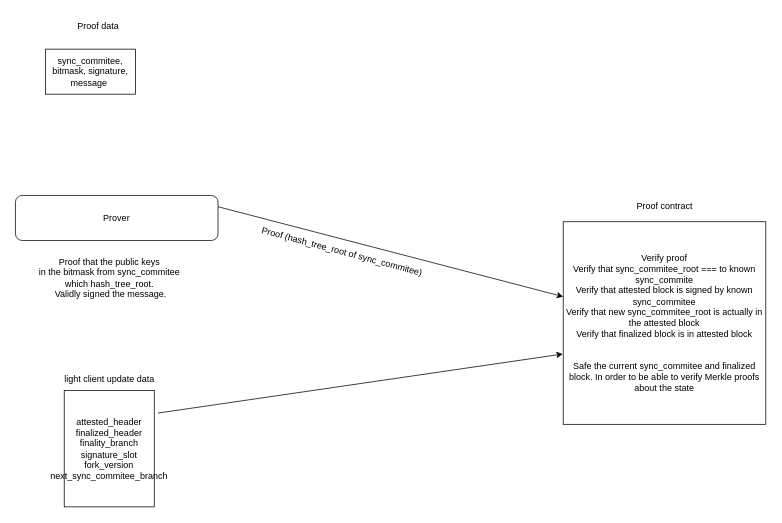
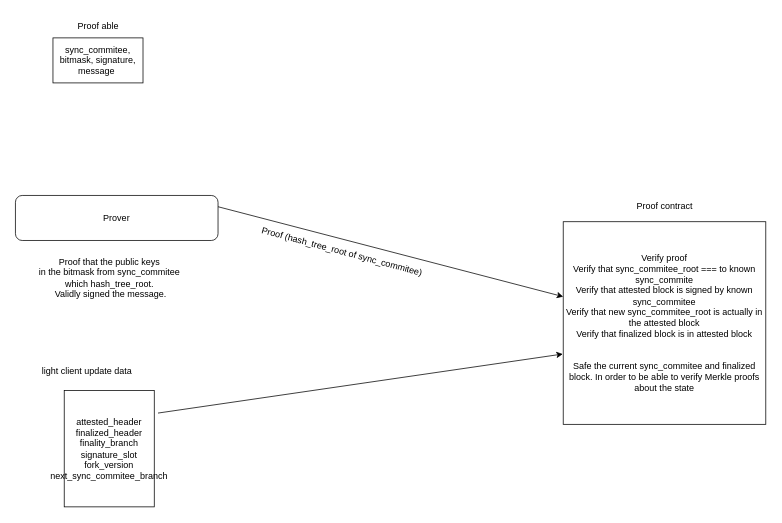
  <mxCell id="0" />
  <mxCell id="1" parent="0" />
  <mxCell id="2" value="Verify proof&lt;br&gt;Verify that sync_commitee_root === to known sync_commite&lt;br&gt;Verify that attested block is signed by known sync_commitee&lt;br&gt;Verify that new sync_commitee_root is actually in the attested block&lt;br&gt;Verify that finalized block is in attested block&lt;br&gt;&lt;br&gt;&lt;br&gt;Safe the current sync_commitee and finalized block. In order to be able to verify Merkle proofs about the state" style="whiteSpace=wrap;html=1;aspect=fixed;" vertex="1" parent="1"><mxGeometry x="750" y="295" width="270" height="270" as="geometry" /></mxCell>
  <mxCell id="3" value="Prover" style="whiteSpace=wrap;html=1;rounded=1;" vertex="1" parent="1"><mxGeometry x="20" y="260" width="270" height="60" as="geometry" /></mxCell>
  <mxCell id="4" value="" style="endArrow=classic;html=1;rounded=0;exitX=1;exitY=0.25;exitDx=0;exitDy=0;" edge="1" parent="1" source="3" target="2"><mxGeometry width="50" height="50" relative="1" as="geometry"><mxPoint x="400" y="600" as="sourcePoint" /><mxPoint x="450" y="550" as="targetPoint" /></mxGeometry></mxCell>
  <mxCell id="5" value="Proof (hash_tree_root of sync_commitee)" style="text;html=1;align=center;verticalAlign=middle;resizable=0;points=[];autosize=1;strokeColor=none;fillColor=none;rotation=15;" vertex="1" parent="1"><mxGeometry x="335" y="320" width="240" height="30" as="geometry" /></mxCell>
- <mxCell id="6" value="sync_commitee, bitmask, signature, message&amp;nbsp;" style="rounded=0;whiteSpace=wrap;html=1;" vertex="1" parent="1"><mxGeometry x="60" y="65" width="120" height="60" as="geometry" /></mxCell>
- <mxCell id="7" value="Proof data" style="text;html=1;align=center;verticalAlign=middle;resizable=0;points=[];autosize=1;strokeColor=none;fillColor=none;" vertex="1" parent="1"><mxGeometry x="90" y="20" width="80" height="30" as="geometry" /></mxCell>
+ <mxCell id="6" value="sync_commitee, bitmask, signature, message&amp;nbsp;" style="rounded=0;whiteSpace=wrap;html=1;" vertex="1" parent="1"><mxGeometry x="70" y="50" width="120" height="60" as="geometry" /></mxCell>
+ <mxCell id="7" value="Proof able" style="text;html=1;align=center;verticalAlign=middle;resizable=0;points=[];autosize=1;strokeColor=none;fillColor=none;" vertex="1" parent="1"><mxGeometry x="90" y="20" width="80" height="30" as="geometry" /></mxCell>
  <mxCell id="8" value="Proof that the public keys &lt;br&gt;in the bitmask from sync_commitee &lt;br&gt;which hash_tree_root.&lt;br&gt;&amp;nbsp;Validly signed the message." style="text;html=1;align=center;verticalAlign=middle;resizable=0;points=[];autosize=1;strokeColor=none;fillColor=none;" vertex="1" parent="1"><mxGeometry x="40" y="335" width="210" height="70" as="geometry" /></mxCell>
  <mxCell id="9" value="Proof contract" style="text;html=1;align=center;verticalAlign=middle;resizable=0;points=[];autosize=1;strokeColor=none;fillColor=none;" vertex="1" parent="1"><mxGeometry x="835" y="260" width="100" height="30" as="geometry" /></mxCell>
  <mxCell id="10" value="attested_header&lt;br&gt;finalized_header&lt;br&gt;finality_branch&lt;br&gt;signature_slot&lt;br&gt;fork_version&lt;br&gt;next_sync_commitee_branch" style="rounded=0;whiteSpace=wrap;html=1;" vertex="1" parent="1"><mxGeometry x="85" y="520" width="120" height="155" as="geometry" /></mxCell>
- <mxCell id="11" value="light client update data" style="text;html=1;align=center;verticalAlign=middle;resizable=0;points=[];autosize=1;strokeColor=none;fillColor=none;" vertex="1" parent="1"><mxGeometry x="75" y="490" width="140" height="30" as="geometry" /></mxCell>
+ <mxCell id="11" value="light client update data" style="text;html=1;align=center;verticalAlign=middle;resizable=0;points=[];autosize=1;strokeColor=none;fillColor=none;" vertex="1" parent="1"><mxGeometry x="45" y="480" width="140" height="30" as="geometry" /></mxCell>
  <mxCell id="12" value="" style="endArrow=classic;html=1;rounded=0;entryX=-0.002;entryY=0.653;entryDx=0;entryDy=0;entryPerimeter=0;" edge="1" parent="1" target="2"><mxGeometry width="50" height="50" relative="1" as="geometry"><mxPoint x="210" y="550" as="sourcePoint" /><mxPoint x="450" y="380" as="targetPoint" /></mxGeometry></mxCell>
